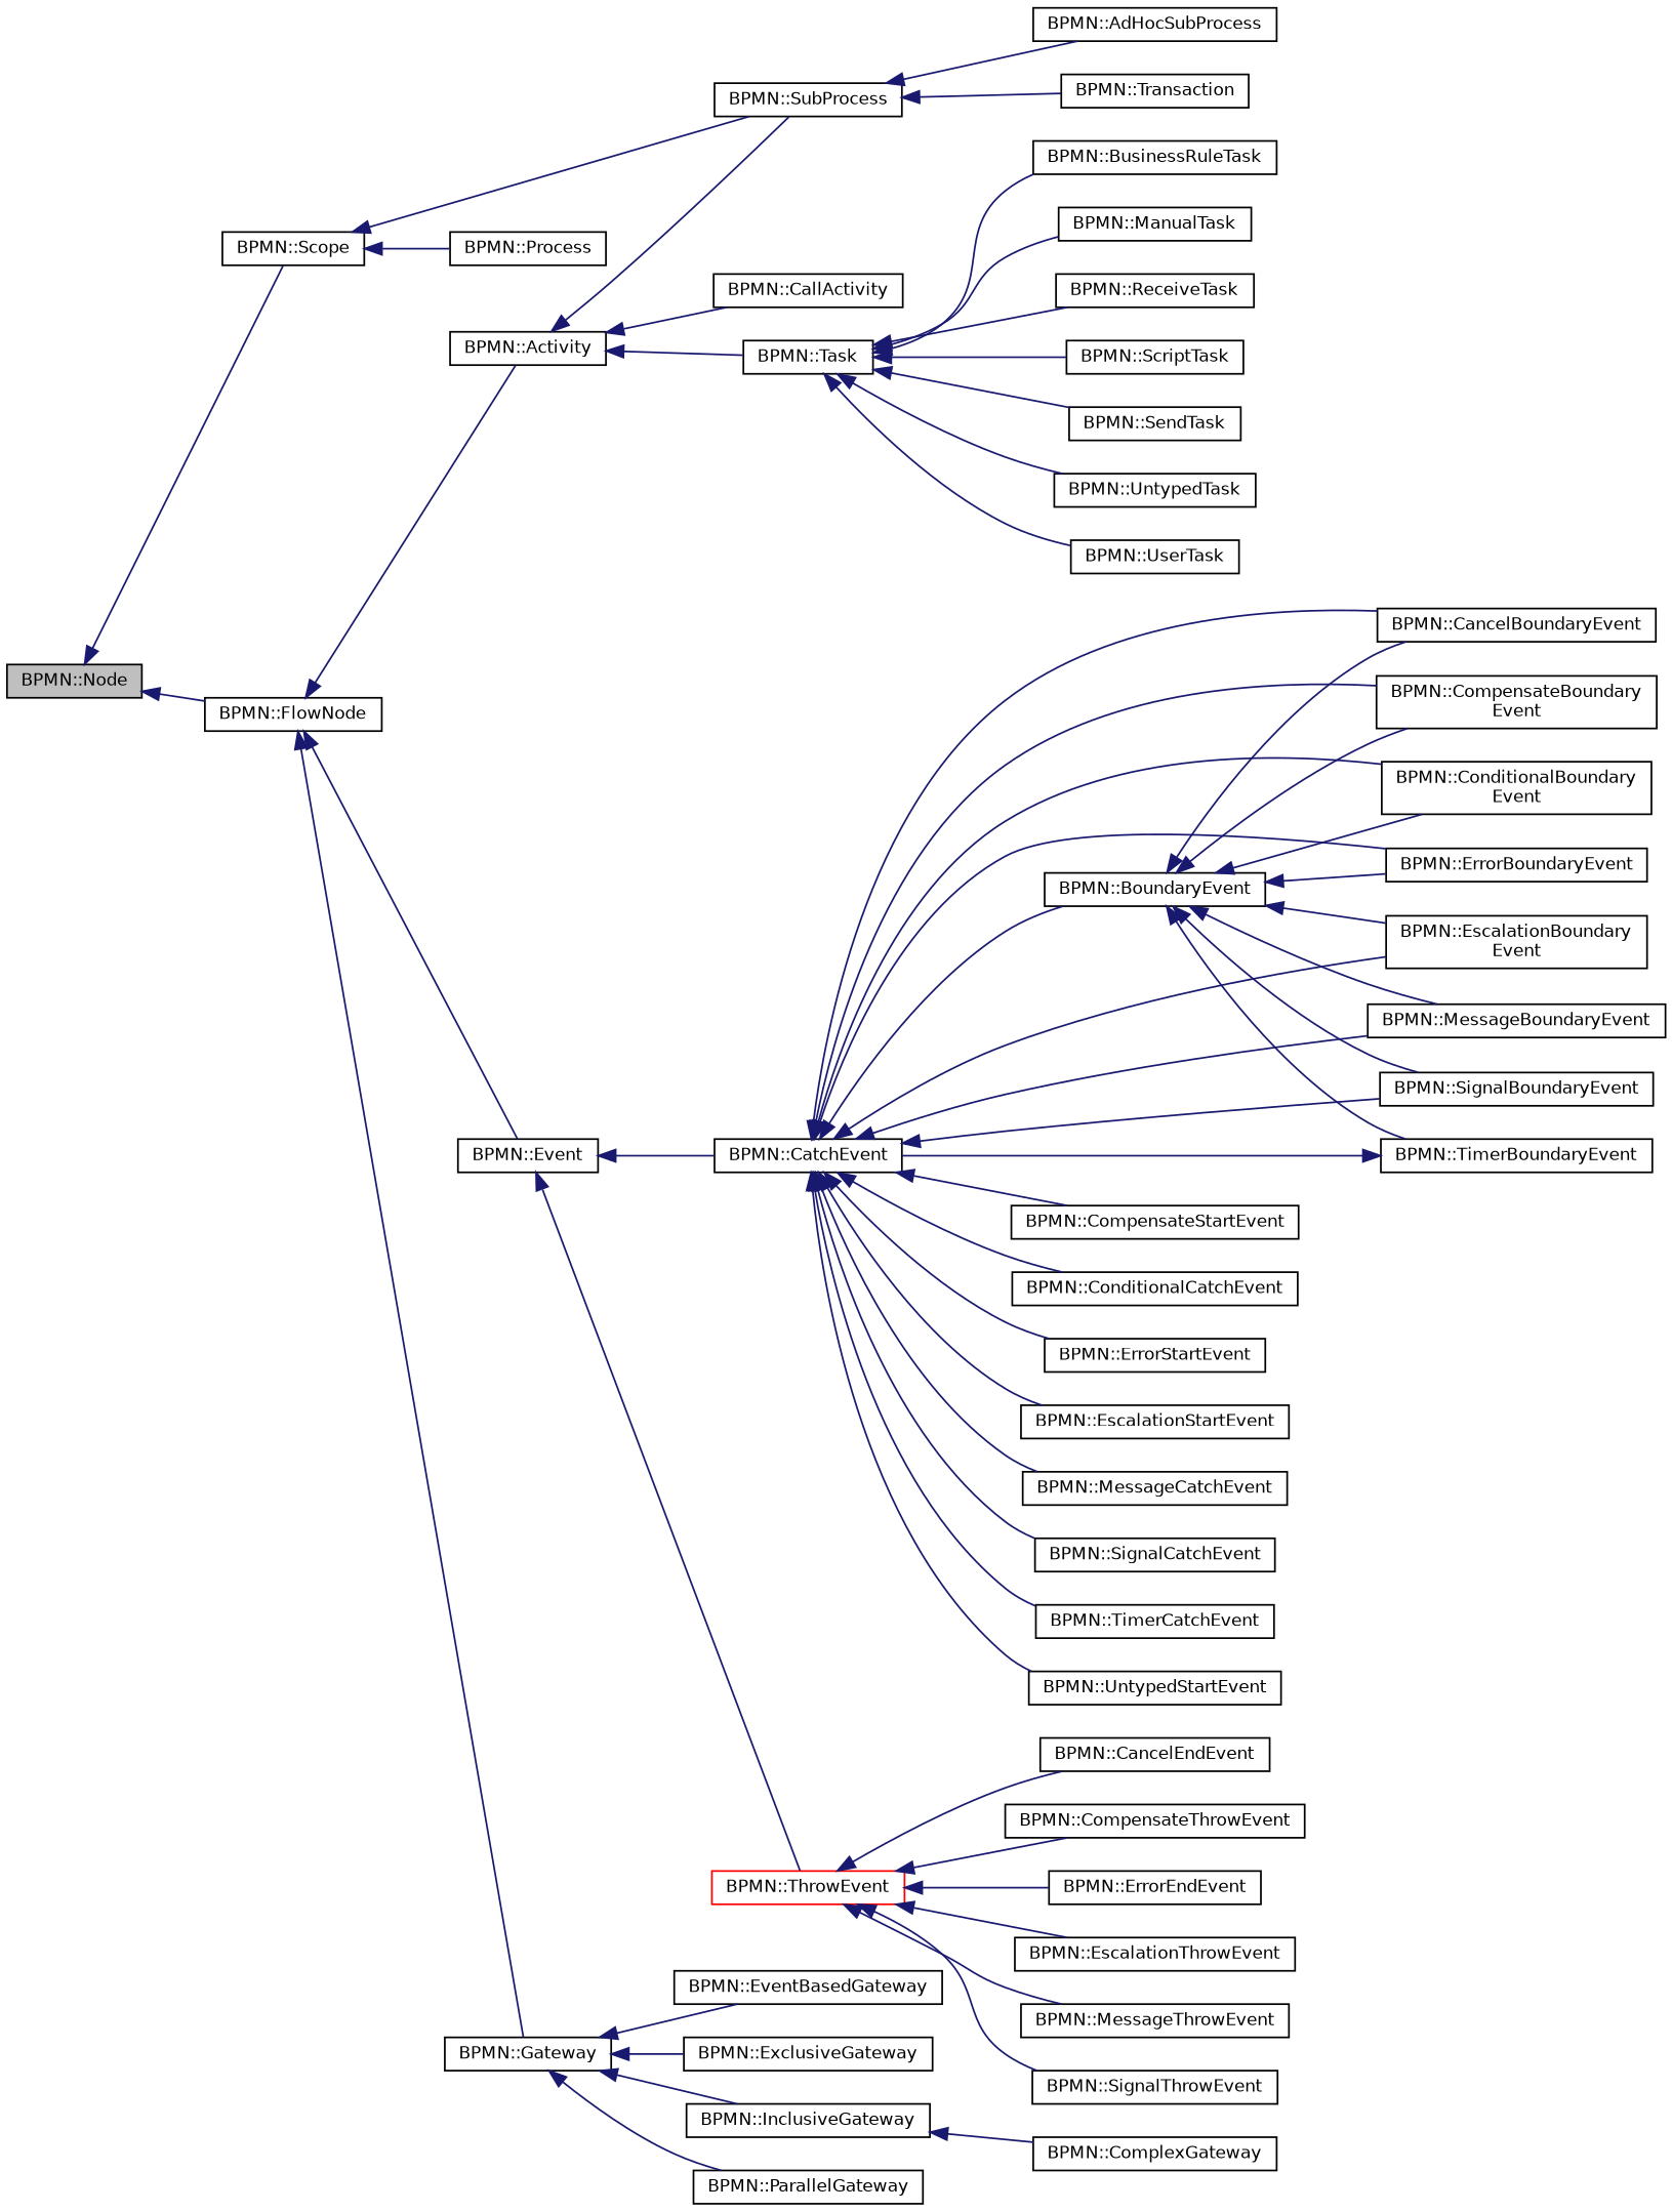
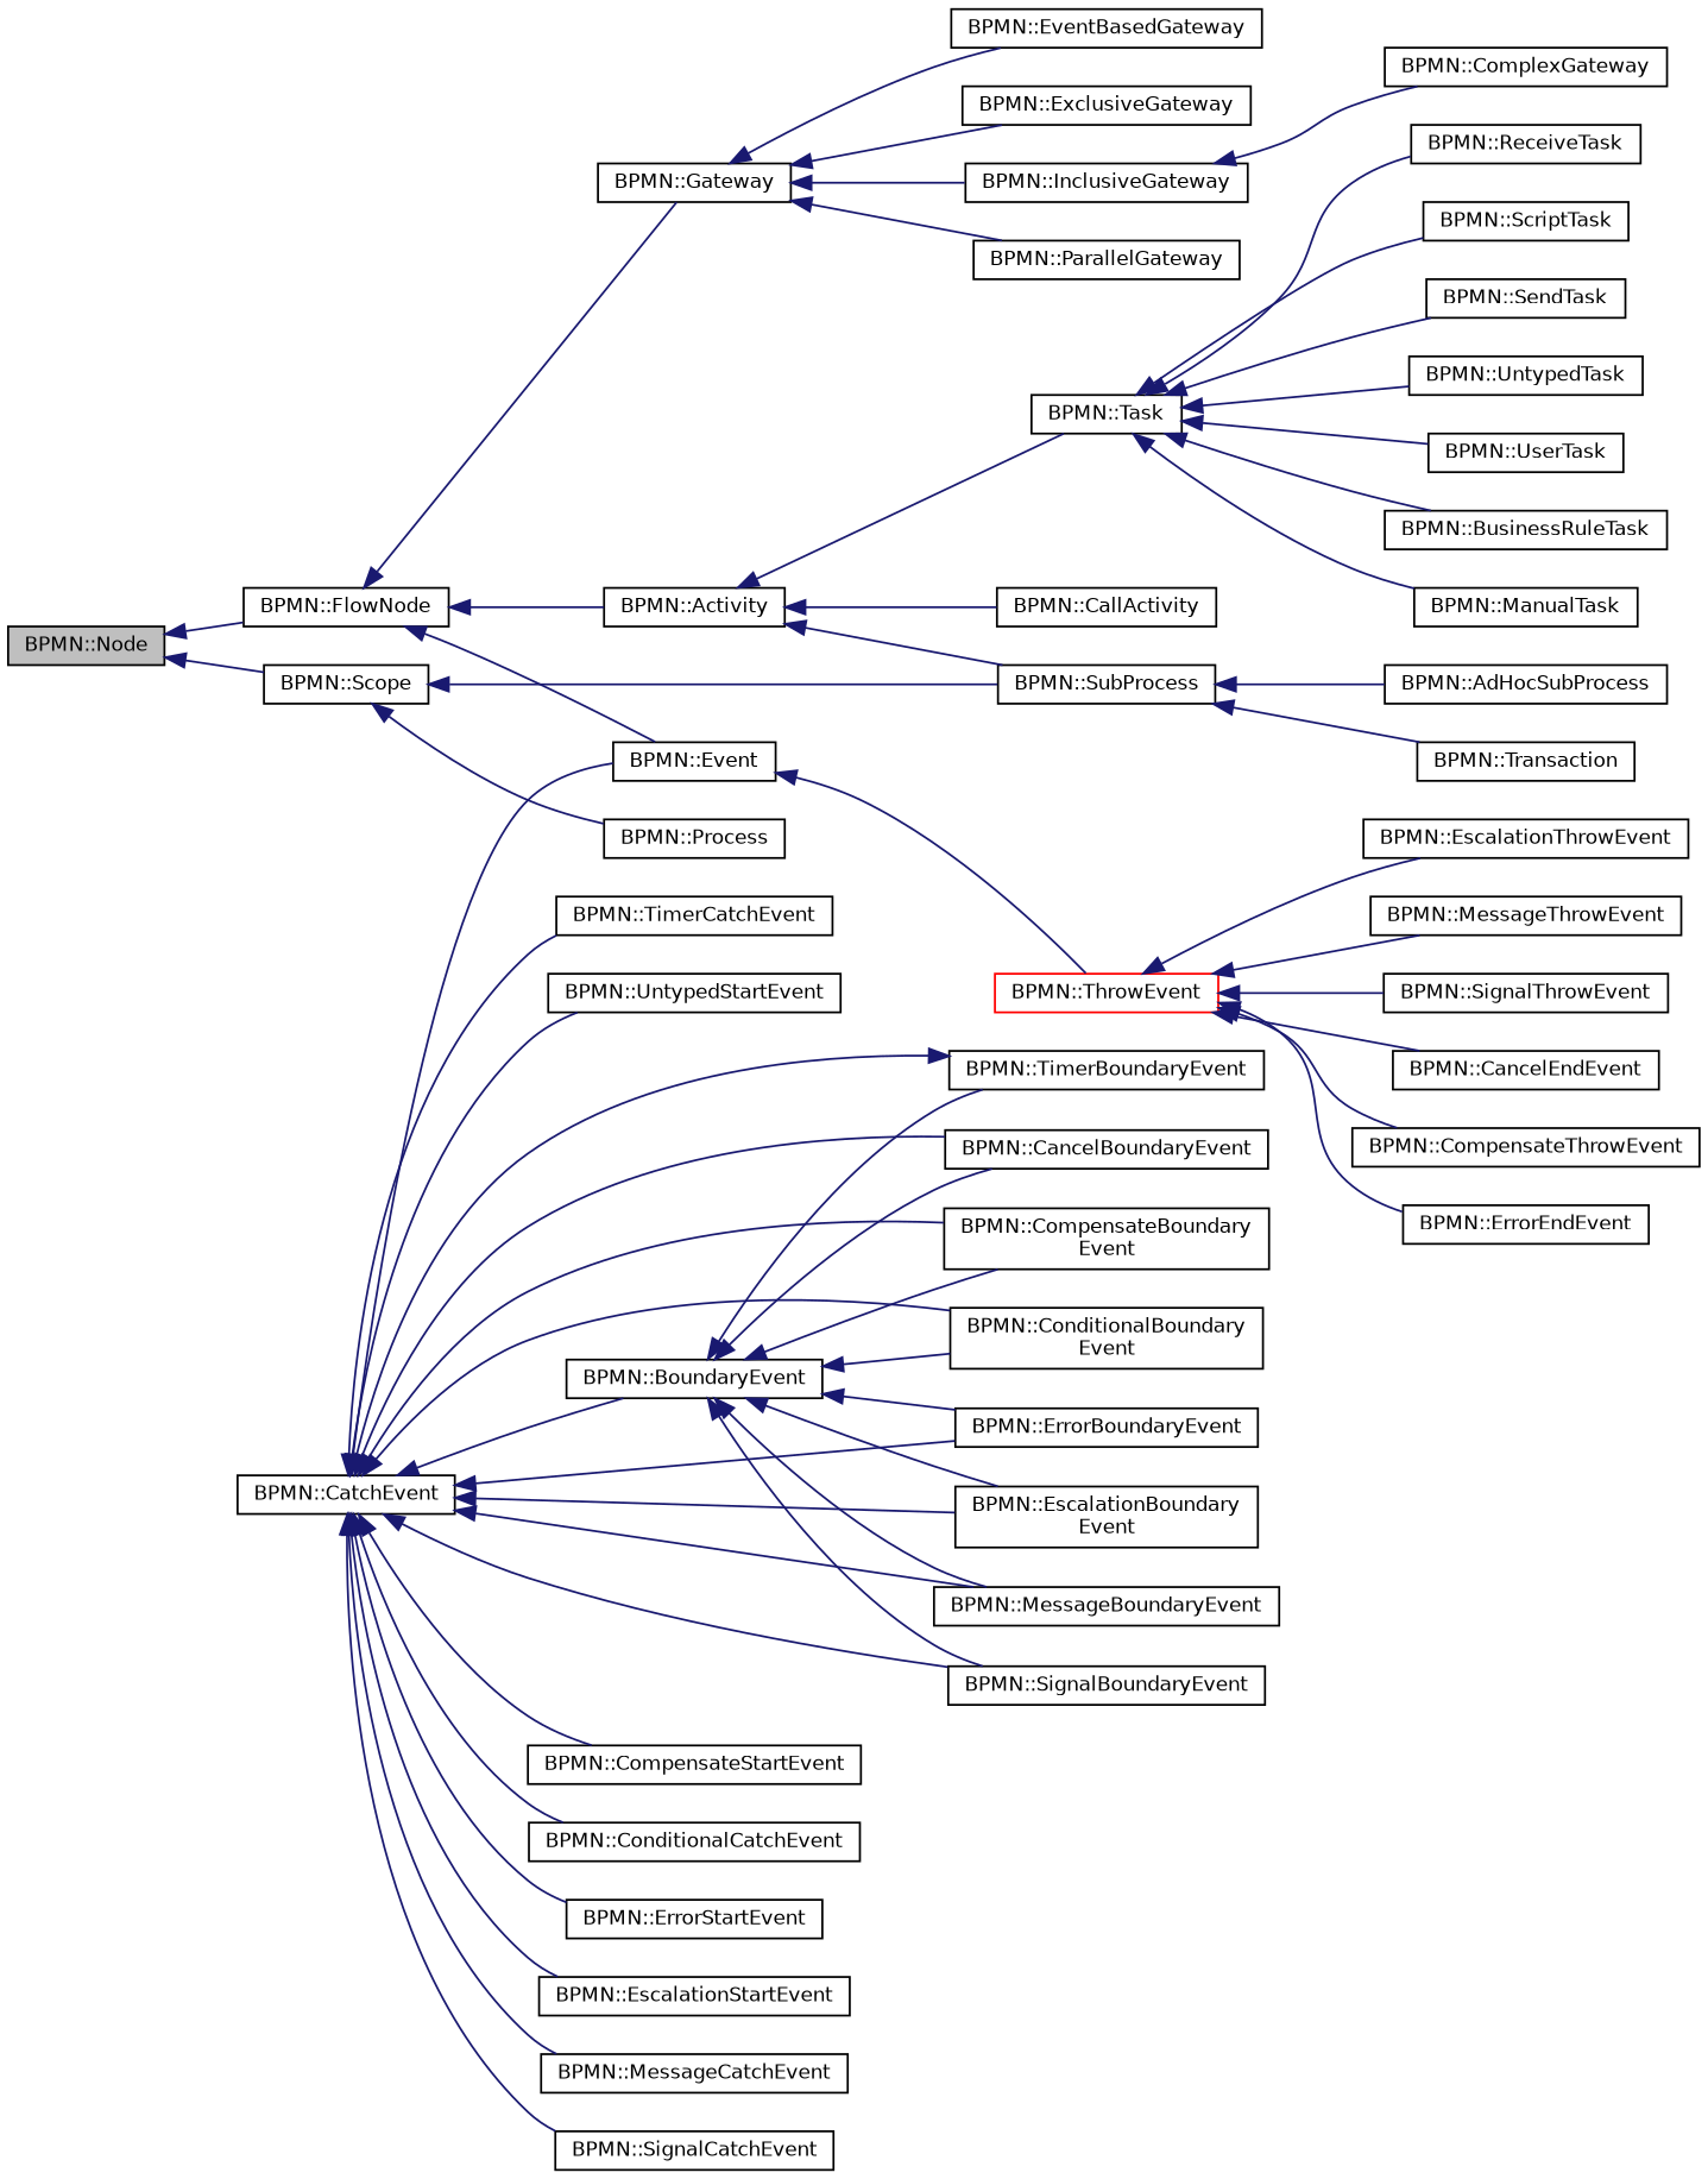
  digraph {
    rankdir=LR
    node [color=black fillcolor=white fontname=Helvetica fontsize=10 shape=record style=filled]
    edge [color=midnightblue dir=back fontname=Helvetica fontsize=10 labelfontname=Helvetica labelfontsize=10 style=solid]
    n1 [fillcolor=grey75 fontcolor=black height=0.2 label="BPMN::Node" width=0.4]
    n2 [height=0.2 label="BPMN::FlowNode" width=0.4]
    n3 [height=0.2 label="BPMN::Scope" width=0.4]
    n4 [height=0.2 label="BPMN::Activity" width=0.4]
    n5 [height=0.2 label="BPMN::Event" width=0.4]
    n6 [height=0.2 label="BPMN::Gateway" width=0.4]
    n7 [height=0.2 label="BPMN::SubProcess" width=0.4]
    n8 [height=0.2 label="BPMN::Process" width=0.4]
    n9 [height=0.2 label="BPMN::CallActivity" width=0.4]
    n10 [height=0.2 label="BPMN::Task" width=0.4]
    n11 [height=0.2 label="BPMN::CatchEvent" width=0.4]
    n12 [color=red height=0.2 label="BPMN::ThrowEvent" width=0.4]
    n13 [height=0.2 label="BPMN::EventBasedGateway" width=0.4]
    n14 [height=0.2 label="BPMN::ExclusiveGateway" width=0.4]
    n15 [height=0.2 label="BPMN::InclusiveGateway" width=0.4]
    n16 [height=0.2 label="BPMN::ParallelGateway" width=0.4]
    n17 [height=0.2 label="BPMN::AdHocSubProcess" width=0.4]
    n18 [height=0.2 label="BPMN::Transaction" width=0.4]
    n19 [height=0.2 label="BPMN::BusinessRuleTask" width=0.4]
    n20 [height=0.2 label="BPMN::ManualTask" width=0.4]
    n21 [height=0.2 label="BPMN::ReceiveTask" width=0.4]
    n22 [height=0.2 label="BPMN::ScriptTask" width=0.4]
    n23 [height=0.2 label="BPMN::SendTask" width=0.4]
    n24 [height=0.2 label="BPMN::UntypedTask" width=0.4]
    n25 [height=0.2 label="BPMN::UserTask" width=0.4]
    n26 [height=0.2 label="BPMN::BoundaryEvent" width=0.4]
    n27 [height=0.2 label="BPMN::CancelBoundaryEvent" width=0.4]
    n28 [height=0.2 label="BPMN::CompensateBoundary\lEvent" width=0.4]
    n29 [height=0.2 label="BPMN::ConditionalBoundary\lEvent" width=0.4]
    n30 [height=0.2 label="BPMN::ErrorBoundaryEvent" width=0.4]
    n31 [height=0.2 label="BPMN::EscalationBoundary\lEvent" width=0.4]
    n32 [height=0.2 label="BPMN::MessageBoundaryEvent" width=0.4]
    n33 [height=0.2 label="BPMN::SignalBoundaryEvent" width=0.4]
    n34 [height=0.2 label="BPMN::CompensateStartEvent" width=0.4]
    n35 [height=0.2 label="BPMN::ConditionalCatchEvent" width=0.4]
    n36 [height=0.2 label="BPMN::ErrorStartEvent" width=0.4]
    n37 [height=0.2 label="BPMN::EscalationStartEvent" width=0.4]
    n38 [height=0.2 label="BPMN::MessageCatchEvent" width=0.4]
    n39 [height=0.2 label="BPMN::SignalCatchEvent" width=0.4]
    n40 [height=0.2 label="BPMN::TimerCatchEvent" width=0.4]
    n41 [height=0.2 label="BPMN::UntypedStartEvent" width=0.4]
    n42 [height=0.2 label="BPMN::CancelEndEvent" width=0.4]
    n43 [height=0.2 label="BPMN::CompensateThrowEvent" width=0.4]
    n44 [height=0.2 label="BPMN::ErrorEndEvent" width=0.4]
    n45 [height=0.2 label="BPMN::EscalationThrowEvent" width=0.4]
    n46 [height=0.2 label="BPMN::MessageThrowEvent" width=0.4]
    n47 [height=0.2 label="BPMN::SignalThrowEvent" width=0.4]
    n48 [height=0.2 label="BPMN::TimerBoundaryEvent" width=0.4]
    n49 [height=0.2 label="BPMN::ComplexGateway" width=0.4]
    n1 -> n2
    n1 -> n3
    n2 -> n4
    n2 -> n5
    n2 -> n6
    n3 -> n7
    n3 -> n8
    n4 -> n7
    n4 -> n9
    n4 -> n10
-   n5 -> n11
+   n11 -> n5
    n5 -> n12
    n6 -> n13
    n6 -> n14
    n6 -> n15
    n6 -> n16
    n7 -> n17
    n7 -> n18
    n10 -> n19
    n10 -> n20
    n10 -> n21
    n10 -> n22
    n10 -> n23
    n10 -> n24
    n10 -> n25
    n11 -> n26
    n11 -> n27
    n11 -> n28
    n11 -> n29
    n11 -> n30
    n11 -> n31
    n11 -> n32
    n11 -> n33
    n11 -> n34
    n11 -> n35
    n11 -> n36
    n11 -> n37
    n11 -> n38
    n11 -> n39
    n11 -> n40
    n11 -> n41
    n12 -> n42
    n12 -> n43
    n12 -> n44
    n12 -> n45
    n12 -> n46
    n12 -> n47
    n15 -> n49
    n26 -> n27
    n26 -> n28
    n26 -> n29
    n26 -> n30
    n26 -> n31
    n26 -> n32
    n26 -> n33
    n26 -> n48
    n48 -> n11
  }
